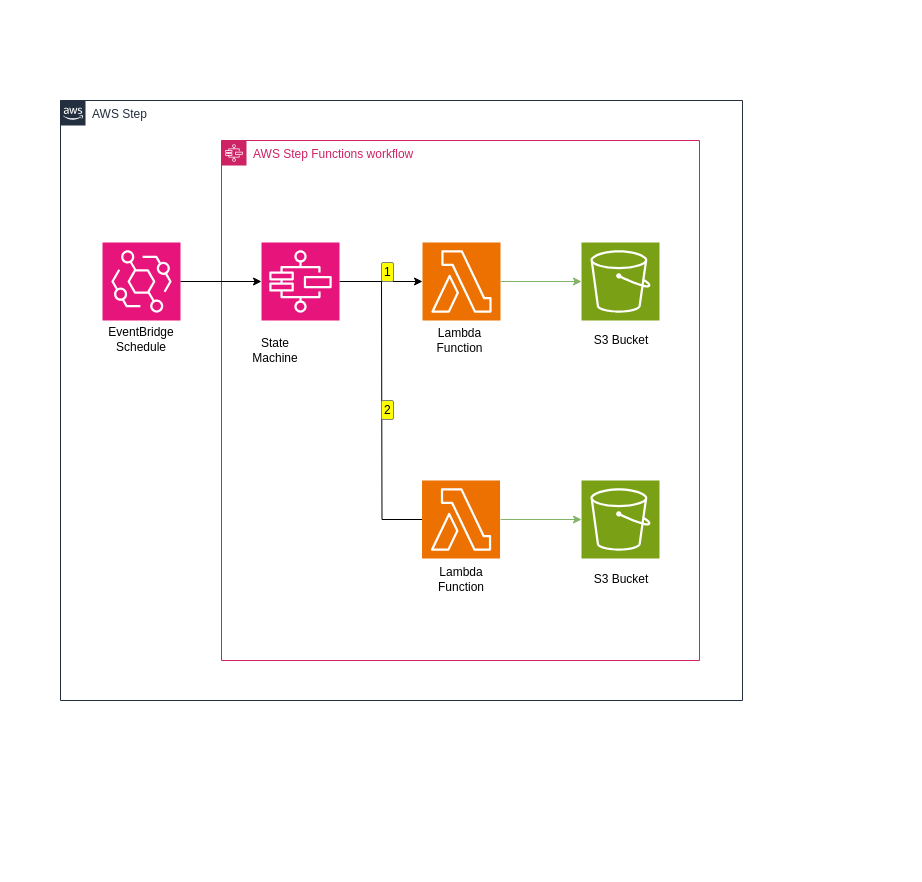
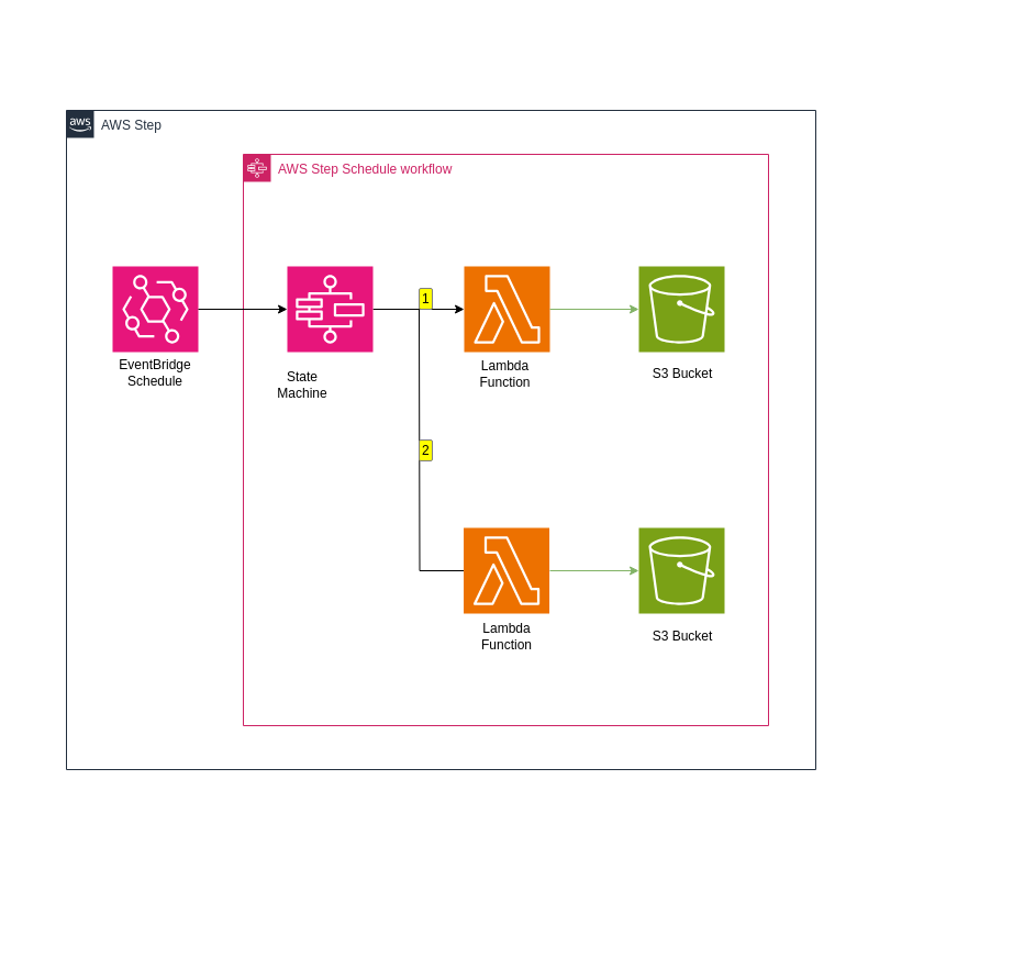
  <mxCell id="0" />
  <mxCell id="1" parent="0" />
  <mxCell id="2" value="" style="rounded=0;whiteSpace=wrap;html=1;dashed=1;fillColor=none;strokeColor=#FFFFFF;" parent="1" vertex="1"><mxGeometry y="20" width="880" height="840" as="geometry" x="20" /></mxCell>
  <mxCell id="3" value="AWS Step" style="points=[[0,0],[0.25,0],[0.5,0],[0.75,0],[1,0],[1,0.25],[1,0.5],[1,0.75],[1,1],[0.75,1],[0.5,1],[0.25,1],[0,1],[0,0.75],[0,0.5],[0,0.25]];outlineConnect=0;gradientColor=none;html=1;whiteSpace=wrap;fontSize=12;fontStyle=0;container=1;pointerEvents=0;collapsible=0;recursiveResize=0;shape=mxgraph.aws4.group;grIcon=mxgraph.aws4.group_aws_cloud_alt;strokeColor=#232F3E;fillColor=none;verticalAlign=top;align=left;spacingLeft=30;fontColor=#232F3E;dashed=0;" parent="1" vertex="1"><mxGeometry x="60" y="100" width="682" height="600" as="geometry" /></mxCell>
  <mxCell id="4" value="S3 Bucket" style="text;html=1;strokeColor=none;fillColor=none;align=center;verticalAlign=middle;whiteSpace=wrap;rounded=0;" parent="3" vertex="1"><mxGeometry x="522" y="220" width="78" height="40" as="geometry" /></mxCell>
  <mxCell id="5" value="EventBridge&lt;br&gt;Schedule" style="text;html=1;strokeColor=none;fillColor=none;align=center;verticalAlign=middle;whiteSpace=wrap;rounded=0;" parent="3" vertex="1"><mxGeometry x="42" y="158" width="78" height="40" as="geometry" /></mxCell>
- <mxCell id="6" value="AWS Step Functions workflow" style="points=[[0,0],[0.25,0],[0.5,0],[0.75,0],[1,0],[1,0.25],[1,0.5],[1,0.75],[1,1],[0.75,1],[0.5,1],[0.25,1],[0,1],[0,0.75],[0,0.5],[0,0.25]];outlineConnect=0;gradientColor=none;html=1;whiteSpace=wrap;fontSize=12;fontStyle=0;container=1;pointerEvents=0;collapsible=0;recursiveResize=0;shape=mxgraph.aws4.group;grIcon=mxgraph.aws4.group_aws_step_functions_workflow;strokeColor=#CD2264;fillColor=none;verticalAlign=top;align=left;spacingLeft=30;fontColor=#CD2264;dashed=0;" parent="3" vertex="1"><mxGeometry x="161" y="40" width="478" height="520" as="geometry" /></mxCell>
+ <mxCell id="6" value="AWS Step Schedule workflow" style="points=[[0,0],[0.25,0],[0.5,0],[0.75,0],[1,0],[1,0.25],[1,0.5],[1,0.75],[1,1],[0.75,1],[0.5,1],[0.25,1],[0,1],[0,0.75],[0,0.5],[0,0.25]];outlineConnect=0;gradientColor=none;html=1;whiteSpace=wrap;fontSize=12;fontStyle=0;container=1;pointerEvents=0;collapsible=0;recursiveResize=0;shape=mxgraph.aws4.group;grIcon=mxgraph.aws4.group_aws_step_functions_workflow;strokeColor=#CD2264;fillColor=none;verticalAlign=top;align=left;spacingLeft=30;fontColor=#CD2264;dashed=0;" parent="3" vertex="1"><mxGeometry x="161" y="40" width="478" height="520" as="geometry" /></mxCell>
  <mxCell id="7" value="" style="sketch=0;points=[[0,0,0],[0.25,0,0],[0.5,0,0],[0.75,0,0],[1,0,0],[0,1,0],[0.25,1,0],[0.5,1,0],[0.75,1,0],[1,1,0],[0,0.25,0],[0,0.5,0],[0,0.75,0],[1,0.25,0],[1,0.5,0],[1,0.75,0]];outlineConnect=0;fontColor=#232F3E;fillColor=#ED7100;strokeColor=#ffffff;dashed=0;verticalLabelPosition=bottom;verticalAlign=top;align=center;html=1;fontSize=12;fontStyle=0;aspect=fixed;shape=mxgraph.aws4.resourceIcon;resIcon=mxgraph.aws4.lambda;" parent="6" vertex="1"><mxGeometry x="201" y="102" width="78" height="78" as="geometry" /></mxCell>
  <mxCell id="8" value="" style="sketch=0;points=[[0,0,0],[0.25,0,0],[0.5,0,0],[0.75,0,0],[1,0,0],[0,1,0],[0.25,1,0],[0.5,1,0],[0.75,1,0],[1,1,0],[0,0.25,0],[0,0.5,0],[0,0.75,0],[1,0.25,0],[1,0.5,0],[1,0.75,0]];outlineConnect=0;fontColor=#232F3E;fillColor=#7AA116;strokeColor=#ffffff;dashed=0;verticalLabelPosition=bottom;verticalAlign=top;align=center;html=1;fontSize=12;fontStyle=0;aspect=fixed;shape=mxgraph.aws4.resourceIcon;resIcon=mxgraph.aws4.s3;" parent="6" vertex="1"><mxGeometry x="360" y="340" width="78" height="78" as="geometry" /></mxCell>
  <mxCell id="9" value="Lambda Function" style="text;html=1;strokeColor=none;fillColor=none;align=center;verticalAlign=middle;whiteSpace=wrap;rounded=0;" parent="6" vertex="1"><mxGeometry x="200.46" y="180" width="77.08" height="40" as="geometry" /></mxCell>
  <mxCell id="10" style="edgeStyle=orthogonalEdgeStyle;rounded=0;orthogonalLoop=1;jettySize=auto;html=1;exitX=0;exitY=0.5;exitDx=0;exitDy=0;exitPerimeter=0;endArrow=none;endFill=0;enumerate=1;enumerateValue=2;" parent="6" source="11" edge="1"><mxGeometry relative="1" as="geometry"><mxPoint x="160" y="140" as="targetPoint" /></mxGeometry></mxCell>
  <mxCell id="11" value="" style="sketch=0;points=[[0,0,0],[0.25,0,0],[0.5,0,0],[0.75,0,0],[1,0,0],[0,1,0],[0.25,1,0],[0.5,1,0],[0.75,1,0],[1,1,0],[0,0.25,0],[0,0.5,0],[0,0.75,0],[1,0.25,0],[1,0.5,0],[1,0.75,0]];outlineConnect=0;fontColor=#232F3E;fillColor=#ED7100;strokeColor=#ffffff;dashed=0;verticalLabelPosition=bottom;verticalAlign=top;align=center;html=1;fontSize=12;fontStyle=0;aspect=fixed;shape=mxgraph.aws4.resourceIcon;resIcon=mxgraph.aws4.lambda;" parent="6" vertex="1"><mxGeometry x="200.54" y="340" width="78" height="78" as="geometry" /></mxCell>
  <mxCell id="12" value="" style="edgeStyle=orthogonalEdgeStyle;rounded=0;orthogonalLoop=1;jettySize=auto;html=1;enumerate=1;enumerateValue=1;" parent="6" source="13" target="7" edge="1"><mxGeometry relative="1" as="geometry" /></mxCell>
  <mxCell id="13" value="" style="sketch=0;points=[[0,0,0],[0.25,0,0],[0.5,0,0],[0.75,0,0],[1,0,0],[0,1,0],[0.25,1,0],[0.5,1,0],[0.75,1,0],[1,1,0],[0,0.25,0],[0,0.5,0],[0,0.75,0],[1,0.25,0],[1,0.5,0],[1,0.75,0]];outlineConnect=0;fontColor=#232F3E;fillColor=#E7157B;strokeColor=#ffffff;dashed=0;verticalLabelPosition=bottom;verticalAlign=top;align=center;html=1;fontSize=12;fontStyle=0;aspect=fixed;shape=mxgraph.aws4.resourceIcon;resIcon=mxgraph.aws4.step_functions;" parent="6" vertex="1"><mxGeometry x="40" y="102" width="78" height="78" as="geometry" /></mxCell>
  <mxCell id="14" style="edgeStyle=orthogonalEdgeStyle;rounded=0;orthogonalLoop=1;jettySize=auto;html=1;entryX=0;entryY=0.5;entryDx=0;entryDy=0;entryPerimeter=0;fillColor=#d5e8d4;strokeColor=#82b366;enumerate=0;" parent="6" target="8" edge="1"><mxGeometry relative="1" as="geometry"><mxPoint x="279" y="379" as="sourcePoint" /><Array as="points"><mxPoint x="279" y="379" /></Array></mxGeometry></mxCell>
  <mxCell id="15" value="State&lt;br&gt;Machine" style="text;html=1;strokeColor=none;fillColor=none;align=center;verticalAlign=middle;whiteSpace=wrap;rounded=0;" parent="6" vertex="1"><mxGeometry x="15" y="190" width="78" height="40" as="geometry" /></mxCell>
  <mxCell id="16" value="" style="sketch=0;points=[[0,0,0],[0.25,0,0],[0.5,0,0],[0.75,0,0],[1,0,0],[0,1,0],[0.25,1,0],[0.5,1,0],[0.75,1,0],[1,1,0],[0,0.25,0],[0,0.5,0],[0,0.75,0],[1,0.25,0],[1,0.5,0],[1,0.75,0]];outlineConnect=0;fontColor=#232F3E;fillColor=#7AA116;strokeColor=#ffffff;dashed=0;verticalLabelPosition=bottom;verticalAlign=top;align=center;html=1;fontSize=12;fontStyle=0;aspect=fixed;shape=mxgraph.aws4.resourceIcon;resIcon=mxgraph.aws4.s3;" parent="6" vertex="1"><mxGeometry x="360" y="102" width="78" height="78" as="geometry" /></mxCell>
  <mxCell id="17" style="edgeStyle=orthogonalEdgeStyle;rounded=0;orthogonalLoop=1;jettySize=auto;html=1;fillColor=#d5e8d4;strokeColor=#82b366;enumerate=0;" parent="6" target="16" edge="1"><mxGeometry relative="1" as="geometry"><mxPoint x="279" y="141" as="sourcePoint" /><Array as="points"><mxPoint x="279" y="141" /></Array></mxGeometry></mxCell>
  <mxCell id="18" value="" style="sketch=0;points=[[0,0,0],[0.25,0,0],[0.5,0,0],[0.75,0,0],[1,0,0],[0,1,0],[0.25,1,0],[0.5,1,0],[0.75,1,0],[1,1,0],[0,0.25,0],[0,0.5,0],[0,0.75,0],[1,0.25,0],[1,0.5,0],[1,0.75,0]];outlineConnect=0;fontColor=#232F3E;fillColor=#E7157B;strokeColor=#ffffff;dashed=0;verticalLabelPosition=bottom;verticalAlign=top;align=center;html=1;fontSize=12;fontStyle=0;aspect=fixed;shape=mxgraph.aws4.resourceIcon;resIcon=mxgraph.aws4.eventbridge;" parent="3" vertex="1"><mxGeometry x="42" y="142" width="78" height="78" as="geometry" /></mxCell>
  <mxCell id="19" value="" style="edgeStyle=orthogonalEdgeStyle;rounded=0;orthogonalLoop=1;jettySize=auto;html=1;enumerate=0;enumerateValue=1;" parent="3" source="18" target="13" edge="1"><mxGeometry relative="1" as="geometry" /></mxCell>
  <mxCell id="20" value="S3 Bucket" style="text;html=1;strokeColor=none;fillColor=none;align=center;verticalAlign=middle;whiteSpace=wrap;rounded=0;" parent="1" vertex="1"><mxGeometry x="582" y="559" width="78" height="40" as="geometry" /></mxCell>
  <mxCell id="21" value="Lambda Function" style="text;html=1;strokeColor=none;fillColor=none;align=center;verticalAlign=middle;whiteSpace=wrap;rounded=0;" parent="1" vertex="1"><mxGeometry x="422" y="559" width="78" height="40" as="geometry" /></mxCell>
  <mxCell id="22" value="EventBridge&lt;br&gt;Schedule" style="text;html=1;strokeColor=none;fillColor=none;align=center;verticalAlign=middle;whiteSpace=wrap;rounded=0;" parent="1" vertex="1"><mxGeometry x="102" y="319" width="78" height="40" as="geometry" /></mxCell>
